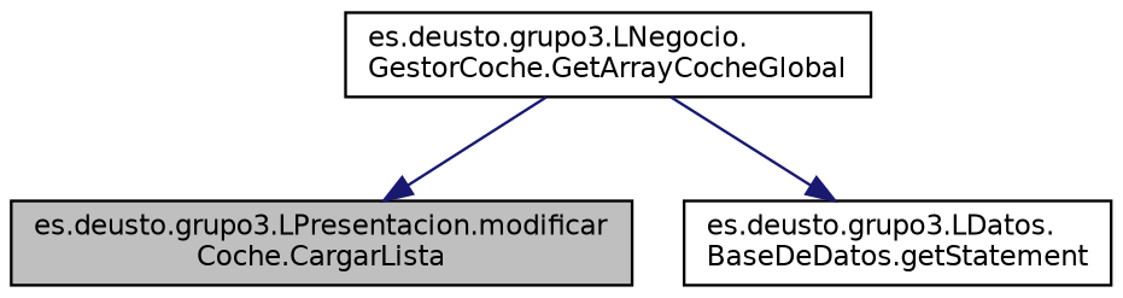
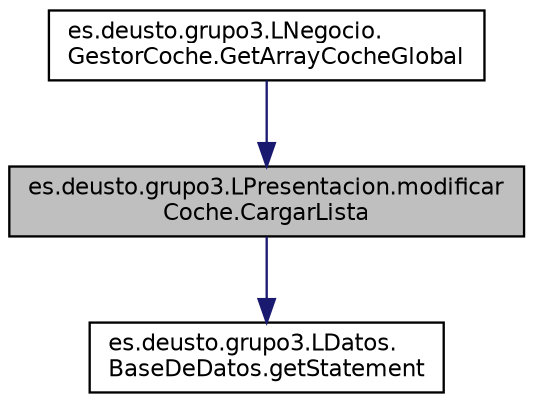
  digraph {
    rankdir=TB
    node [color=black fillcolor=white fontname=Helvetica fontsize=10 shape=record style=filled]
    edge [color=midnightblue fontname=Helvetica fontsize=10 labelfontname=Helvetica labelfontsize=10 style=solid]
    n1 [fillcolor=grey75 fontcolor=black height=0.2 label="es.deusto.grupo3.LPresentacion.modificar\lCoche.CargarLista" width=0.4]
    n2 [height=0.2 label="es.deusto.grupo3.LDatos.\lBaseDeDatos.getStatement" width=0.4]
    n3 [height=0.2 label="es.deusto.grupo3.LNegocio.\lGestorCoche.GetArrayCocheGlobal" width=0.4]
-   n3 -> n2
+   n1 -> n2
    n3 -> n1
  }
